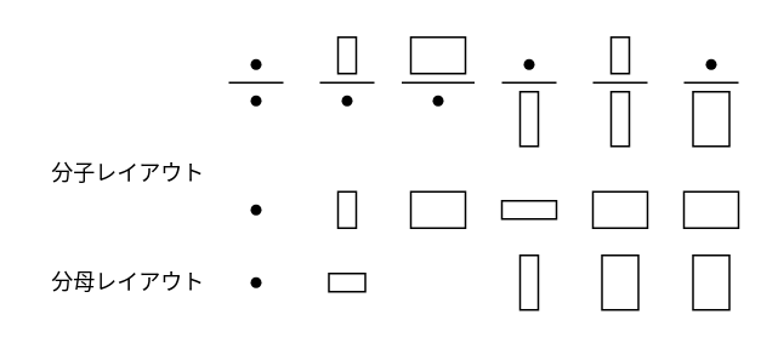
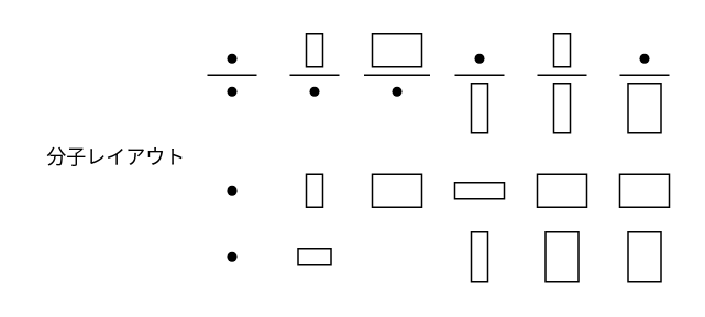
  <mxCell id="0" />
  <mxCell id="1" parent="0" />
  <mxCell id="2" value="" style="shape=waypoint;sketch=0;fillStyle=solid;size=6;pointerEvents=1;points=[];fillColor=none;resizable=0;rotatable=0;perimeter=centerPerimeter;snapToPoint=1;" vertex="1" parent="1"><mxGeometry x="130" y="25" width="20" height="20" as="geometry" /></mxCell>
  <mxCell id="3" value="" style="endArrow=none;html=1;rounded=0;" edge="1" parent="1"><mxGeometry width="50" height="50" relative="1" as="geometry"><mxPoint x="125" y="45" as="sourcePoint" /><mxPoint x="155" y="45" as="targetPoint" /></mxGeometry></mxCell>
  <mxCell id="4" value="" style="shape=waypoint;sketch=0;fillStyle=solid;size=6;pointerEvents=1;points=[];fillColor=none;resizable=0;rotatable=0;perimeter=centerPerimeter;snapToPoint=1;" vertex="1" parent="1"><mxGeometry x="130" y="45" width="20" height="20" as="geometry" /></mxCell>
  <mxCell id="5" value="分子レイアウト" style="text;html=1;strokeColor=none;fillColor=none;align=center;verticalAlign=middle;whiteSpace=wrap;rounded=0;" vertex="1" parent="1"><mxGeometry x="20" y="85" width="100" height="20" as="geometry" /></mxCell>
- <mxCell id="6" value="分母レイアウト" style="text;html=1;strokeColor=none;fillColor=none;align=center;verticalAlign=middle;whiteSpace=wrap;rounded=0;" vertex="1" parent="1"><mxGeometry x="20" y="145" width="100" height="20" as="geometry" /></mxCell>
  <mxCell id="7" value="" style="endArrow=none;html=1;rounded=0;" edge="1" parent="1"><mxGeometry width="50" height="50" relative="1" as="geometry"><mxPoint x="175" y="45" as="sourcePoint" /><mxPoint x="205" y="45" as="targetPoint" /></mxGeometry></mxCell>
  <mxCell id="8" value="" style="shape=waypoint;sketch=0;fillStyle=solid;size=6;pointerEvents=1;points=[];fillColor=none;resizable=0;rotatable=0;perimeter=centerPerimeter;snapToPoint=1;" vertex="1" parent="1"><mxGeometry x="180" y="45" width="20" height="20" as="geometry" /></mxCell>
  <mxCell id="9" value="" style="rounded=0;whiteSpace=wrap;html=1;" vertex="1" parent="1"><mxGeometry x="185" y="20" width="10" height="20" as="geometry" /></mxCell>
  <mxCell id="10" value="" style="endArrow=none;html=1;rounded=0;" edge="1" parent="1"><mxGeometry width="50" height="50" relative="1" as="geometry"><mxPoint x="220" y="45" as="sourcePoint" /><mxPoint x="260" y="45" as="targetPoint" /></mxGeometry></mxCell>
  <mxCell id="11" value="" style="shape=waypoint;sketch=0;fillStyle=solid;size=6;pointerEvents=1;points=[];fillColor=none;resizable=0;rotatable=0;perimeter=centerPerimeter;snapToPoint=1;" vertex="1" parent="1"><mxGeometry x="230" y="45" width="20" height="20" as="geometry" /></mxCell>
  <mxCell id="12" value="" style="rounded=0;whiteSpace=wrap;html=1;" vertex="1" parent="1"><mxGeometry x="225" y="20" width="30" height="20" as="geometry" /></mxCell>
  <mxCell id="13" value="" style="endArrow=none;html=1;rounded=0;" edge="1" parent="1"><mxGeometry width="50" height="50" relative="1" as="geometry"><mxPoint x="275" y="45" as="sourcePoint" /><mxPoint x="305" y="45" as="targetPoint" /></mxGeometry></mxCell>
  <mxCell id="14" value="" style="shape=waypoint;sketch=0;fillStyle=solid;size=6;pointerEvents=1;points=[];fillColor=none;resizable=0;rotatable=0;perimeter=centerPerimeter;snapToPoint=1;" vertex="1" parent="1"><mxGeometry x="280" y="25" width="20" height="20" as="geometry" /></mxCell>
  <mxCell id="15" value="" style="rounded=0;whiteSpace=wrap;html=1;" vertex="1" parent="1"><mxGeometry x="285" y="50" width="10" height="30" as="geometry" /></mxCell>
  <mxCell id="16" value="" style="endArrow=none;html=1;rounded=0;" edge="1" parent="1"><mxGeometry width="50" height="50" relative="1" as="geometry"><mxPoint x="325" y="45" as="sourcePoint" /><mxPoint x="355" y="45" as="targetPoint" /></mxGeometry></mxCell>
  <mxCell id="17" value="" style="rounded=0;whiteSpace=wrap;html=1;" vertex="1" parent="1"><mxGeometry x="335" y="50" width="10" height="30" as="geometry" /></mxCell>
  <mxCell id="18" value="" style="rounded=0;whiteSpace=wrap;html=1;" vertex="1" parent="1"><mxGeometry x="335" y="20" width="10" height="20" as="geometry" /></mxCell>
  <mxCell id="19" value="" style="endArrow=none;html=1;rounded=0;" edge="1" parent="1"><mxGeometry width="50" height="50" relative="1" as="geometry"><mxPoint x="375" y="45" as="sourcePoint" /><mxPoint x="405" y="45" as="targetPoint" /></mxGeometry></mxCell>
  <mxCell id="20" value="" style="rounded=0;whiteSpace=wrap;html=1;" vertex="1" parent="1"><mxGeometry x="380" y="50" width="20" height="30" as="geometry" /></mxCell>
  <mxCell id="21" value="" style="shape=waypoint;sketch=0;fillStyle=solid;size=6;pointerEvents=1;points=[];fillColor=none;resizable=0;rotatable=0;perimeter=centerPerimeter;snapToPoint=1;" vertex="1" parent="1"><mxGeometry x="130" y="105" width="20" height="20" as="geometry" /></mxCell>
  <mxCell id="22" value="" style="rounded=0;whiteSpace=wrap;html=1;" vertex="1" parent="1"><mxGeometry x="185" y="105" width="10" height="20" as="geometry" /></mxCell>
  <mxCell id="23" value="" style="rounded=0;whiteSpace=wrap;html=1;" vertex="1" parent="1"><mxGeometry x="225" y="105" width="30" height="20" as="geometry" /></mxCell>
  <mxCell id="24" value="" style="rounded=0;whiteSpace=wrap;html=1;" vertex="1" parent="1"><mxGeometry x="275" y="110" width="30" height="10" as="geometry" /></mxCell>
  <mxCell id="25" value="" style="rounded=0;whiteSpace=wrap;html=1;" vertex="1" parent="1"><mxGeometry x="325" y="105" width="30" height="20" as="geometry" /></mxCell>
  <mxCell id="26" value="" style="shape=waypoint;sketch=0;fillStyle=solid;size=6;pointerEvents=1;points=[];fillColor=none;resizable=0;rotatable=0;perimeter=centerPerimeter;snapToPoint=1;" vertex="1" parent="1"><mxGeometry x="380" y="25" width="20" height="20" as="geometry" /></mxCell>
  <mxCell id="27" value="" style="rounded=0;whiteSpace=wrap;html=1;" vertex="1" parent="1"><mxGeometry x="375" y="105" width="30" height="20" as="geometry" /></mxCell>
  <mxCell id="28" value="" style="shape=waypoint;sketch=0;fillStyle=solid;size=6;pointerEvents=1;points=[];fillColor=none;resizable=0;rotatable=0;perimeter=centerPerimeter;snapToPoint=1;" vertex="1" parent="1"><mxGeometry x="130" y="145" width="20" height="20" as="geometry" /></mxCell>
  <mxCell id="29" value="" style="rounded=0;whiteSpace=wrap;html=1;" vertex="1" parent="1"><mxGeometry x="180" y="150" width="20" height="10" as="geometry" /></mxCell>
  <mxCell id="30" value="" style="rounded=0;whiteSpace=wrap;html=1;" vertex="1" parent="1"><mxGeometry x="285" y="140" width="10" height="30" as="geometry" /></mxCell>
  <mxCell id="31" value="" style="rounded=0;whiteSpace=wrap;html=1;" vertex="1" parent="1"><mxGeometry x="330" y="140" width="20" height="30" as="geometry" /></mxCell>
  <mxCell id="32" value="" style="rounded=0;whiteSpace=wrap;html=1;" vertex="1" parent="1"><mxGeometry x="380" y="140" width="20" height="30" as="geometry" /></mxCell>
